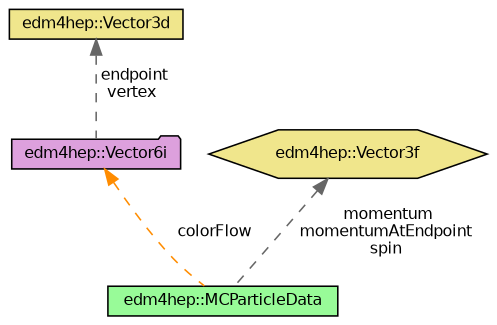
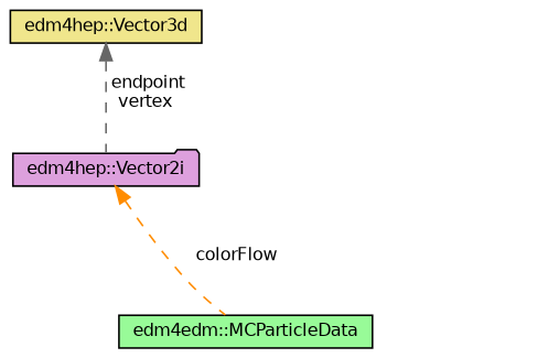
  digraph {
    node [color=black fillcolor=khaki fontname=Helvetica fontsize=10 shape=box style=filled]
    edge [color=gray40 dir=back fontname=Helvetica fontsize=10 labelfontname=Helvetica labelfontsize=10 style=dashed]
-   n1 [fillcolor=palegreen fontcolor=black height=0.2 label="edm4hep::MCParticleData" width=0.4]
+   n1 [fillcolor=palegreen fontcolor=black height=0.2 label="edm4edm::MCParticleData" width=0.4]
    n2 [height=0.2 label="edm4hep::Vector3d" width=0.4]
-   n3 [fillcolor=plum height=0.2 label="edm4hep::Vector6i" shape=folder width=0.4]
-   n4 [height=0.2 label="edm4hep::Vector3f" shape=hexagon width=0.4]
+   n3 [fillcolor=plum height=0.2 label="edm4hep::Vector2i" shape=folder width=0.4]
    n2 -> n3 [label=" endpoint\nvertex"]
    n3 -> n1 [color=darkorange label=" colorFlow"]
-   n4 -> n1 [label=" momentum\nmomentumAtEndpoint\nspin"]
  }
